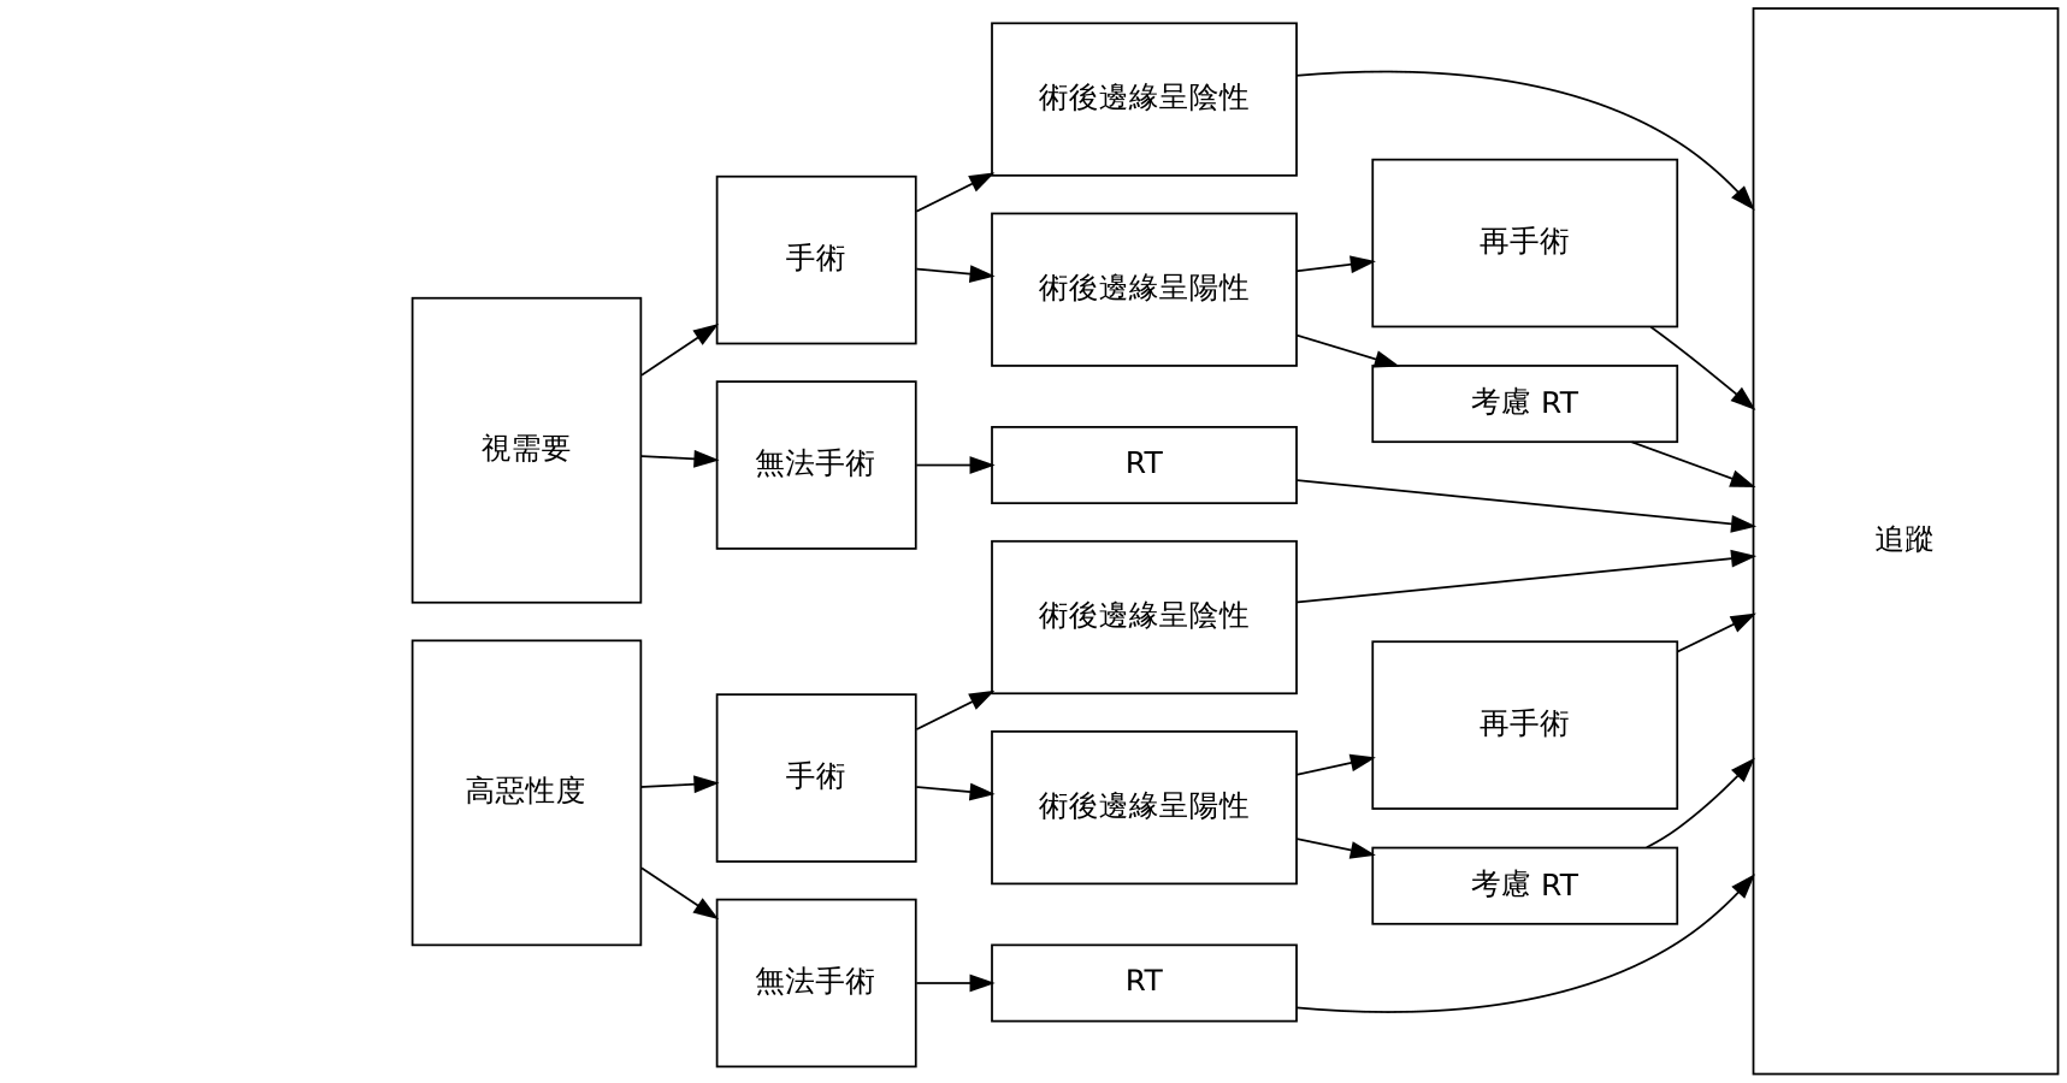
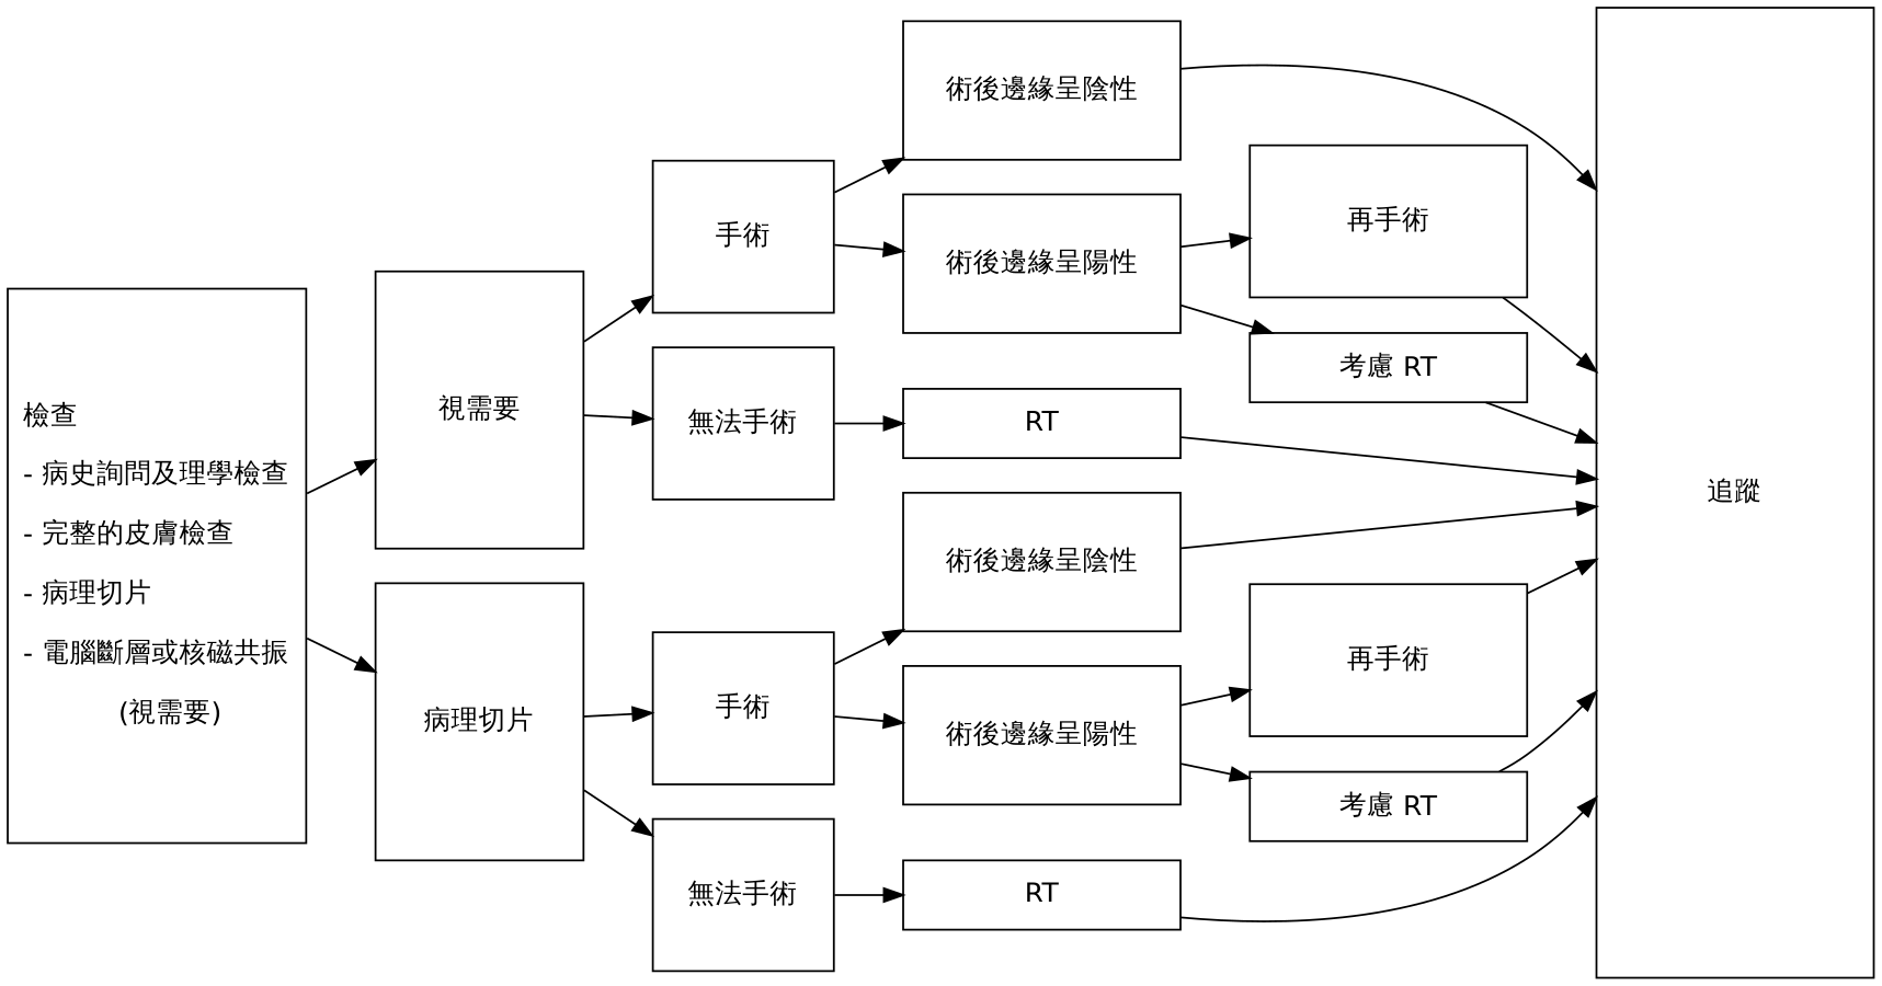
  digraph {
    rankdir=LR
    splines=splines
    node [fontname=Helvetica shape=box]
    n1 [height=2 label="視需要" width=1.5]
-   n2 [height=2 label="高惡性度" width=1.5]
+   n2 [height=2 label="病理切片" width=1.5]
    n3 [height=1.1 label="手術" width=1.3]
    n4 [height=1.1 label="無法手術" width=1.3]
    n5 [height=1.1 label="手術" width=1.3]
    n6 [height=1.1 label="無法手術" width=1.3]
    n7 [height=1 label="術後邊緣呈陰性" width=2]
    n8 [height=1 label="術後邊緣呈陽性" width=2]
    n9 [height=1 label="術後邊緣呈陰性" width=2]
    n10 [height=1 label="術後邊緣呈陽性" width=2]
    n11 [label=RT width=2]
    n12 [label=RT width=2]
    n13 [height=7 label="追蹤" width=2]
    n14 [height=1.1 label="再手術" width=2]
    n15 [label="考慮 RT" width=2]
    n16 [height=1.1 label="再手術" width=2]
    n17 [label="考慮 RT" width=2]
+   n18 [height=4 label="檢查\l\n- 病史詢問及理學檢查\l\n- 完整的皮膚檢查\l\n- 病理切片\l\n- 電腦斷層或核磁共振\l\n   (視需要)"]
    subgraph sub_1 {
      rank=same
      n1
      n2
    }
    subgraph sub_2 {
      rank=same
      n3
      n4
      n5
      n6
    }
    subgraph sub_3 {
      rank=same
      n7
      n8
      n9
      n10
    }
    n1 -> n3
    n1 -> n4
    n2 -> n5
    n2 -> n6
    n3 -> n7
    n3 -> n8
    n4 -> n11
    n5 -> n9
    n5 -> n10
    n6 -> n12
    n7 -> n13
    n8 -> n14
    n8 -> n15
    n9 -> n13
    n10 -> n16
    n10 -> n17
    n11 -> n13
    n12 -> n13
    n14 -> n13
    n15 -> n13
    n16 -> n13
    n17 -> n13
+   n18 -> n1
+   n18 -> n2
  }
